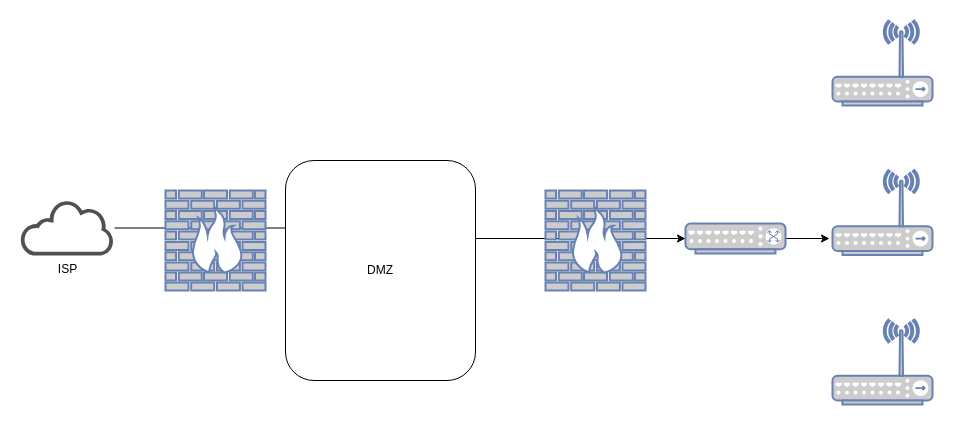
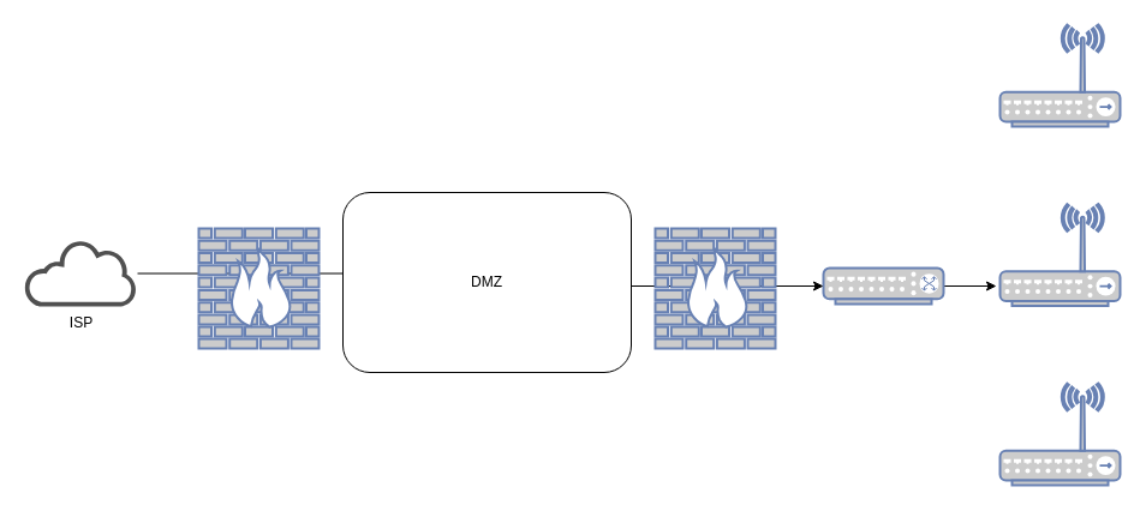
  <mxCell id="0" />
  <mxCell id="1" parent="0" />
  <mxCell id="2" value="" style="fontColor=#0066CC;verticalAlign=top;verticalLabelPosition=bottom;labelPosition=center;align=center;html=1;outlineConnect=0;fillColor=#CCCCCC;strokeColor=#6881B3;gradientColor=none;gradientDirection=north;strokeWidth=2;shape=mxgraph.networks.wireless_hub;" vertex="1" parent="1"><mxGeometry x="832" y="169.5" width="100" height="85" as="geometry" /></mxCell>
  <mxCell id="3" style="edgeStyle=orthogonalEdgeStyle;rounded=0;orthogonalLoop=1;jettySize=auto;html=1;entryX=-0.03;entryY=0.806;entryDx=0;entryDy=0;entryPerimeter=0;" edge="1" parent="1" source="4" target="2"><mxGeometry relative="1" as="geometry" /></mxCell>
  <mxCell id="4" value="" style="fontColor=#0066CC;verticalAlign=top;verticalLabelPosition=bottom;labelPosition=center;align=center;html=1;outlineConnect=0;fillColor=#CCCCCC;strokeColor=#6881B3;gradientColor=none;gradientDirection=north;strokeWidth=2;shape=mxgraph.networks.switch;" vertex="1" parent="1"><mxGeometry x="685" y="223" width="100" height="30" as="geometry" /></mxCell>
  <mxCell id="5" style="edgeStyle=orthogonalEdgeStyle;rounded=0;orthogonalLoop=1;jettySize=auto;html=1;entryX=0;entryY=0.5;entryDx=0;entryDy=0;entryPerimeter=0;" edge="1" parent="1" source="6" target="4"><mxGeometry relative="1" as="geometry" /></mxCell>
  <mxCell id="6" value="ISP" style="pointerEvents=1;shadow=0;dashed=0;html=1;strokeColor=none;fillColor=#505050;labelPosition=center;verticalLabelPosition=bottom;outlineConnect=0;verticalAlign=top;align=center;shape=mxgraph.office.clouds.cloud;" vertex="1" parent="1"><mxGeometry x="20" y="200" width="94" height="55" as="geometry" /></mxCell>
  <mxCell id="7" value="" style="fontColor=#0066CC;verticalAlign=top;verticalLabelPosition=bottom;labelPosition=center;align=center;html=1;outlineConnect=0;fillColor=#CCCCCC;strokeColor=#6881B3;gradientColor=none;gradientDirection=north;strokeWidth=2;shape=mxgraph.networks.wireless_hub;" vertex="1" parent="1"><mxGeometry x="832" y="20" width="100" height="85" as="geometry" /></mxCell>
  <mxCell id="8" value="" style="fontColor=#0066CC;verticalAlign=top;verticalLabelPosition=bottom;labelPosition=center;align=center;html=1;outlineConnect=0;fillColor=#CCCCCC;strokeColor=#6881B3;gradientColor=none;gradientDirection=north;strokeWidth=2;shape=mxgraph.networks.wireless_hub;" vertex="1" parent="1"><mxGeometry x="832" y="319" width="100" height="85" as="geometry" /></mxCell>
  <mxCell id="9" value="" style="fontColor=#0066CC;verticalAlign=top;verticalLabelPosition=bottom;labelPosition=center;align=center;html=1;outlineConnect=0;fillColor=#CCCCCC;strokeColor=#6881B3;gradientColor=none;gradientDirection=north;strokeWidth=2;shape=mxgraph.networks.firewall;" vertex="1" parent="1"><mxGeometry x="545" y="190" width="100" height="100" as="geometry" /></mxCell>
- <mxCell id="10" value="DMZ" style="rounded=1;whiteSpace=wrap;html=1;" vertex="1" parent="1"><mxGeometry x="285" y="160" width="190" height="220" as="geometry" /></mxCell>
+ <mxCell id="10" value="DMZ" style="rounded=1;whiteSpace=wrap;html=1;" vertex="1" parent="1"><mxGeometry x="285" y="160" width="240" height="150" as="geometry" /></mxCell>
  <mxCell id="11" value="" style="fontColor=#0066CC;verticalAlign=top;verticalLabelPosition=bottom;labelPosition=center;align=center;html=1;outlineConnect=0;fillColor=#CCCCCC;strokeColor=#6881B3;gradientColor=none;gradientDirection=north;strokeWidth=2;shape=mxgraph.networks.firewall;" vertex="1" parent="1"><mxGeometry x="165" y="190" width="100" height="100" as="geometry" /></mxCell>
